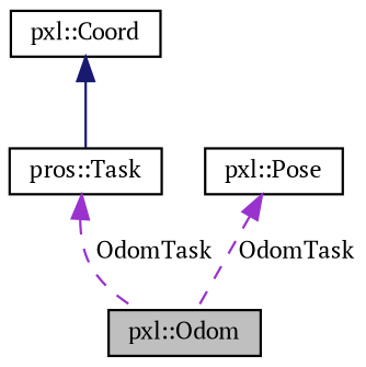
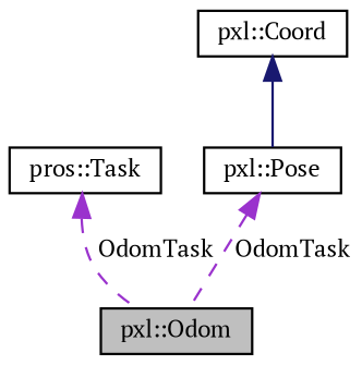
  digraph {
    fontname="PT Serif"
    node [color=black fillcolor=white fontname="PT Serif" fontsize=10 shape=record style=filled]
    edge [color=darkorchid3 dir=back fontname="PT Serif" fontsize=10 labelfontname=Helvetica labelfontsize=10 style=dashed]
    n1 [fillcolor=grey75 fontcolor=black height=0.2 label="pxl::Odom" width=0.4]
    n2 [height=0.2 label="pros::Task" width=0.4]
    n3 [height=0.2 label="pxl::Pose" width=0.4]
    n4 [height=0.2 label="pxl::Coord" width=0.4]
    n2 -> n1 [label=" OdomTask"]
    n3 -> n1 [label=" OdomTask"]
-   n4 -> n2 [color=midnightblue style=solid]
+   n4 -> n3 [color=midnightblue style=solid]
  }
